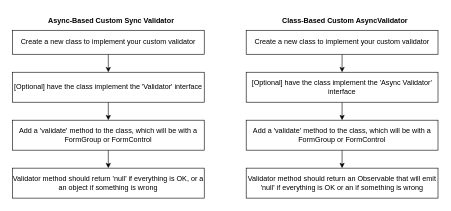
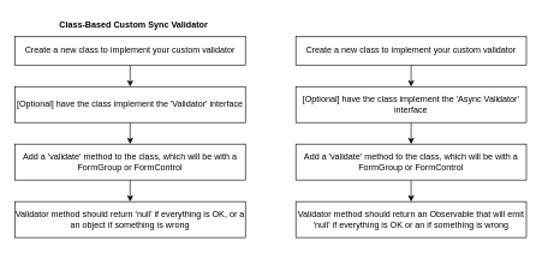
  <mxCell id="0" />
  <mxCell id="1" parent="0" />
- <mxCell id="2" value="Async-Based Custom Sync Validator" style="text;html=1;strokeColor=none;fillColor=none;align=center;verticalAlign=middle;whiteSpace=wrap;rounded=0;fontStyle=1" parent="1" vertex="1"><mxGeometry x="60" y="20" width="250" height="30" as="geometry" /></mxCell>
+ <mxCell id="2" value="Class-Based Custom Sync Validator" style="text;html=1;strokeColor=none;fillColor=none;align=center;verticalAlign=middle;whiteSpace=wrap;rounded=0;fontStyle=1" parent="1" vertex="1"><mxGeometry x="60" y="20" width="250" height="30" as="geometry" /></mxCell>
  <mxCell id="3" style="edgeStyle=orthogonalEdgeStyle;rounded=0;orthogonalLoop=1;jettySize=auto;html=1;exitX=0.5;exitY=1;exitDx=0;exitDy=0;entryX=0.5;entryY=0;entryDx=0;entryDy=0;" parent="1" source="4" target="6" edge="1"><mxGeometry relative="1" as="geometry" /></mxCell>
  <mxCell id="4" value="Create a new class to implement your custom validator" style="rounded=0;whiteSpace=wrap;html=1;" parent="1" vertex="1"><mxGeometry x="20" y="50" width="320" height="40" as="geometry" /></mxCell>
  <mxCell id="5" style="edgeStyle=orthogonalEdgeStyle;rounded=0;orthogonalLoop=1;jettySize=auto;html=1;exitX=0.5;exitY=1;exitDx=0;exitDy=0;entryX=0.5;entryY=0;entryDx=0;entryDy=0;" parent="1" source="6" target="8" edge="1"><mxGeometry relative="1" as="geometry" /></mxCell>
  <mxCell id="6" value="[Optional] have the class implement the 'Validator' interface" style="whiteSpace=wrap;html=1;" parent="1" vertex="1"><mxGeometry x="20" y="120" width="320" height="50" as="geometry" /></mxCell>
  <mxCell id="7" style="edgeStyle=orthogonalEdgeStyle;rounded=0;orthogonalLoop=1;jettySize=auto;html=1;exitX=0.5;exitY=1;exitDx=0;exitDy=0;entryX=0.5;entryY=0;entryDx=0;entryDy=0;" parent="1" source="8" target="9" edge="1"><mxGeometry relative="1" as="geometry" /></mxCell>
  <mxCell id="8" value="Add a 'validate' method to the class, which will be with a FormGroup or FormControl" style="whiteSpace=wrap;html=1;" parent="1" vertex="1"><mxGeometry x="20" y="200" width="320" height="50" as="geometry" /></mxCell>
  <mxCell id="9" value="Validator method should return 'null' if everything is OK, or a an object if something is wrong" style="whiteSpace=wrap;html=1;" parent="1" vertex="1"><mxGeometry x="20" y="280" width="320" height="50" as="geometry" /></mxCell>
- <mxCell id="10" value="Class-Based Custom AsyncValidator" style="text;html=1;strokeColor=none;fillColor=none;align=center;verticalAlign=middle;whiteSpace=wrap;rounded=0;fontStyle=1" vertex="1" parent="1"><mxGeometry x="450" y="20" width="250" height="30" as="geometry" /></mxCell>
  <mxCell id="11" style="edgeStyle=orthogonalEdgeStyle;rounded=0;orthogonalLoop=1;jettySize=auto;html=1;exitX=0.5;exitY=1;exitDx=0;exitDy=0;entryX=0.5;entryY=0;entryDx=0;entryDy=0;" edge="1" source="12" target="14" parent="1"><mxGeometry relative="1" as="geometry" /></mxCell>
  <mxCell id="12" value="Create a new class to implement your custom validator" style="rounded=0;whiteSpace=wrap;html=1;" vertex="1" parent="1"><mxGeometry x="410" y="50" width="320" height="40" as="geometry" /></mxCell>
  <mxCell id="13" style="edgeStyle=orthogonalEdgeStyle;rounded=0;orthogonalLoop=1;jettySize=auto;html=1;exitX=0.5;exitY=1;exitDx=0;exitDy=0;entryX=0.5;entryY=0;entryDx=0;entryDy=0;" edge="1" source="14" target="16" parent="1"><mxGeometry relative="1" as="geometry" /></mxCell>
  <mxCell id="14" value="[Optional] have the class implement the 'Async Validator' interface" style="whiteSpace=wrap;html=1;" vertex="1" parent="1"><mxGeometry x="410" y="120" width="320" height="50" as="geometry" /></mxCell>
  <mxCell id="15" style="edgeStyle=orthogonalEdgeStyle;rounded=0;orthogonalLoop=1;jettySize=auto;html=1;exitX=0.5;exitY=1;exitDx=0;exitDy=0;entryX=0.5;entryY=0;entryDx=0;entryDy=0;" edge="1" source="16" target="17" parent="1"><mxGeometry relative="1" as="geometry" /></mxCell>
  <mxCell id="16" value="Add a 'validate' method to the class, which will be with a FormGroup or FormControl" style="whiteSpace=wrap;html=1;" vertex="1" parent="1"><mxGeometry x="410" y="200" width="320" height="50" as="geometry" /></mxCell>
  <mxCell id="17" value="Validator method should return an Observable that will emit 'null' if everything is OK or an if something is wrong" style="whiteSpace=wrap;html=1;" vertex="1" parent="1"><mxGeometry x="410" y="280" width="320" height="50" as="geometry" /></mxCell>
